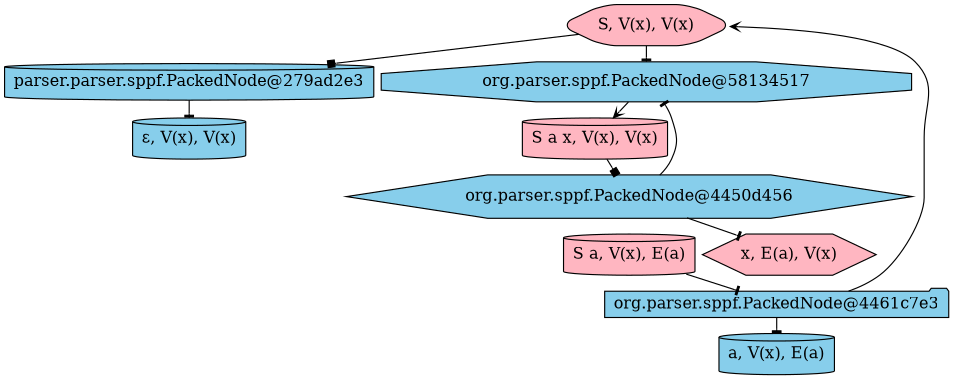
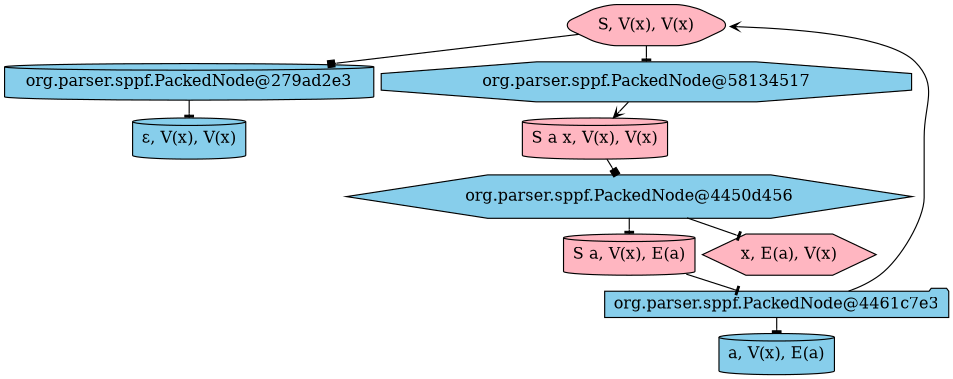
  digraph {
    nodesep=0.1
    ranksep=0.2
    node [fillcolor=skyblue shape=cylinder style=filled]
    edge [arrowhead=tee arrowsize=0.75]
    n1 [fillcolor=lightpink height=0.5 label="S, V(x), V(x)" shape=hexagon style="rounded,filled" width=0.75]
-   "org.parser.sppf.PackedNode@279ad2e3" [height=0.1 ordering=out width=0.1 label="parser.parser.sppf.PackedNode@279ad2e3"]
+   "org.parser.sppf.PackedNode@279ad2e3" [height=0.1 ordering=out width=0.1]
    "org.parser.sppf.PackedNode@58134517" [height=0.1 ordering=out shape=octagon width=0.1]
    n4 [height=0.5 label="ε, V(x), V(x)" width=0.75]
    n5 [fillcolor=lightpink height=0.5 label="S a x, V(x), V(x)" style="rounded,filled" width=0.75]
    n6 [height=0.1 label="org.parser.sppf.PackedNode@4450d456" ordering=out shape=hexagon width=0.1]
    n7 [fillcolor=lightpink height=0.5 label="S a, V(x), E(a)" style="rounded,filled" width=0.75]
    n8 [fillcolor=lightpink height=0.5 label="x, E(a), V(x)" shape=hexagon width=0.75]
    "org.parser.sppf.PackedNode@4461c7e3" [height=0.1 ordering=out shape=folder width=0.1]
    n10 [height=0.5 label="a, V(x), E(a)" width=0.75]
    n1 -> "org.parser.sppf.PackedNode@279ad2e3" [arrowhead=box]
    n1 -> "org.parser.sppf.PackedNode@58134517"
    "org.parser.sppf.PackedNode@279ad2e3" -> n4
    "org.parser.sppf.PackedNode@58134517" -> n5 [arrowhead=vee]
    n5 -> n6 [arrowhead=box]
-   n6 -> "org.parser.sppf.PackedNode@58134517"
+   n6 -> n7
    n6 -> n8
    n7 -> "org.parser.sppf.PackedNode@4461c7e3"
    "org.parser.sppf.PackedNode@4461c7e3" -> n1 [arrowhead=vee]
    "org.parser.sppf.PackedNode@4461c7e3" -> n10
  }
